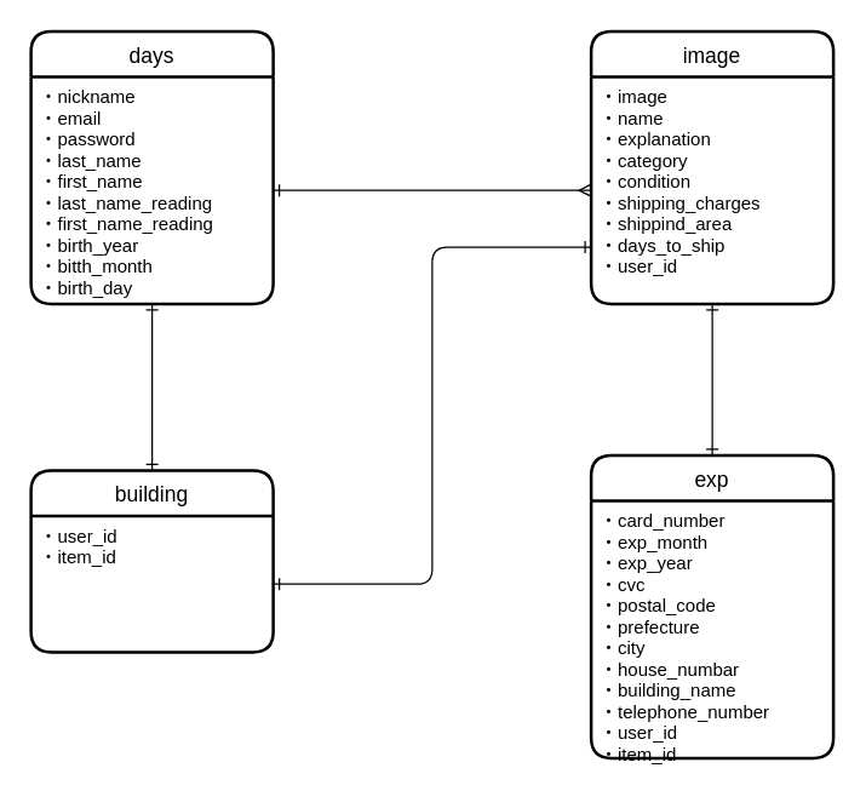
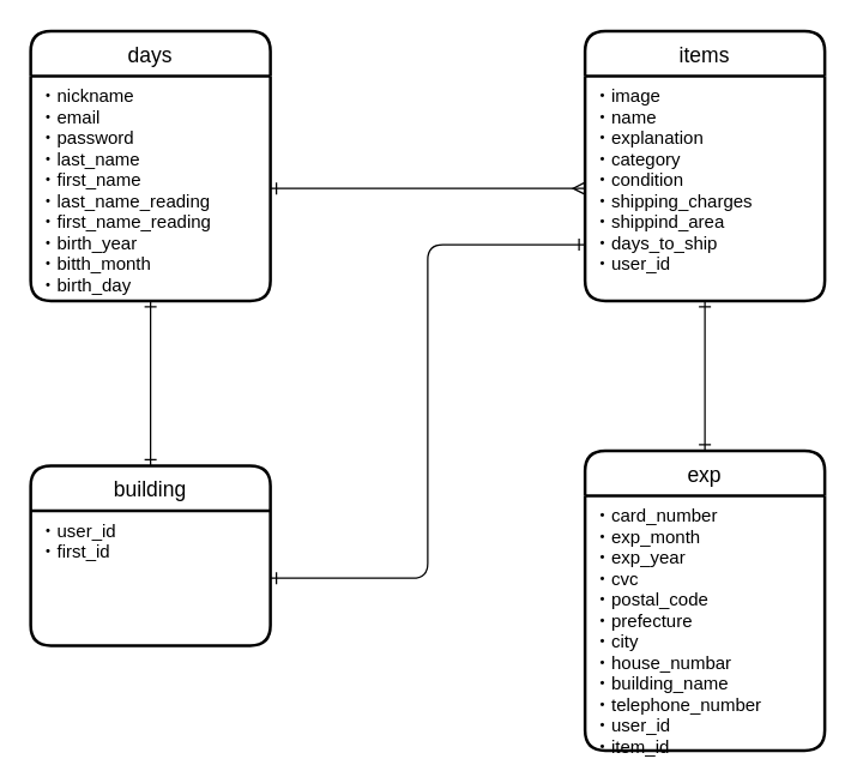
  <mxCell id="0" />
  <mxCell id="1" parent="0" />
  <mxCell id="2" value="days" style="swimlane;childLayout=stackLayout;horizontal=1;startSize=30;horizontalStack=0;rounded=1;fontSize=14;fontStyle=0;strokeWidth=2;resizeParent=0;resizeLast=1;shadow=0;dashed=0;align=center;" parent="1" vertex="1"><mxGeometry x="20" y="20" width="160" height="180" as="geometry" /></mxCell>
  <mxCell id="3" value="・nickname&#10;・email&#10;・password&#10;・last_name&#10;・first_name&#10;・last_name_reading&#10;・first_name_reading&#10;・birth_year&#10;・bitth_month&#10;・birth_day&#10;" style="align=left;strokeColor=none;fillColor=none;spacingLeft=4;fontSize=12;verticalAlign=top;resizable=0;rotatable=0;part=1;" parent="2" vertex="1"><mxGeometry y="30" width="160" height="150" as="geometry" /></mxCell>
- <mxCell id="4" value="image" style="swimlane;childLayout=stackLayout;horizontal=1;startSize=30;horizontalStack=0;rounded=1;fontSize=14;fontStyle=0;strokeWidth=2;resizeParent=0;resizeLast=1;shadow=0;dashed=0;align=center;" parent="1" vertex="1"><mxGeometry x="390" y="20" width="160" height="180" as="geometry" /></mxCell>
+ <mxCell id="4" value="items" style="swimlane;childLayout=stackLayout;horizontal=1;startSize=30;horizontalStack=0;rounded=1;fontSize=14;fontStyle=0;strokeWidth=2;resizeParent=0;resizeLast=1;shadow=0;dashed=0;align=center;" parent="1" vertex="1"><mxGeometry x="390" y="20" width="160" height="180" as="geometry" /></mxCell>
  <mxCell id="5" value="・image&#10;・name&#10;・explanation&#10;・category&#10;・condition&#10;・shipping_charges&#10;・shippind_area&#10;・days_to_ship&#10;・user_id&#10;&#10;" style="align=left;strokeColor=none;fillColor=none;spacingLeft=4;fontSize=12;verticalAlign=top;resizable=0;rotatable=0;part=1;" parent="4" vertex="1"><mxGeometry y="30" width="160" height="150" as="geometry" /></mxCell>
  <mxCell id="6" value="" style="edgeStyle=entityRelationEdgeStyle;fontSize=12;html=1;endArrow=ERmany;exitX=1;exitY=0.5;exitDx=0;exitDy=0;entryX=0;entryY=0.5;entryDx=0;entryDy=0;endFill=0;startArrow=ERone;startFill=0;" parent="1" source="3" target="5" edge="1"><mxGeometry width="100" height="100" relative="1" as="geometry"><mxPoint x="240" y="260" as="sourcePoint" /><mxPoint x="340" y="160" as="targetPoint" /></mxGeometry></mxCell>
  <mxCell id="7" value="" style="edgeStyle=orthogonalEdgeStyle;fontSize=12;html=1;endArrow=ERone;startArrow=ERone;entryX=0.5;entryY=1;entryDx=0;entryDy=0;endFill=0;startFill=0;exitX=0.5;exitY=0;exitDx=0;exitDy=0;" parent="1" source="10" target="5" edge="1"><mxGeometry width="100" height="100" relative="1" as="geometry"><mxPoint x="470" y="280" as="sourcePoint" /><mxPoint x="387" y="160" as="targetPoint" /><Array as="points" /></mxGeometry></mxCell>
  <mxCell id="8" value="building" style="swimlane;childLayout=stackLayout;horizontal=1;startSize=30;horizontalStack=0;rounded=1;fontSize=14;fontStyle=0;strokeWidth=2;resizeParent=0;resizeLast=1;shadow=0;dashed=0;align=center;" vertex="1" parent="1"><mxGeometry x="20" y="310" width="160" height="120" as="geometry" /></mxCell>
- <mxCell id="9" value="・user_id&#10;・item_id&#10;" style="align=left;strokeColor=none;fillColor=none;spacingLeft=4;fontSize=12;verticalAlign=top;resizable=0;rotatable=0;part=1;" vertex="1" parent="8"><mxGeometry y="30" width="160" height="90" as="geometry" /></mxCell>
+ <mxCell id="9" value="・user_id&#10;・first_id&#10;" style="align=left;strokeColor=none;fillColor=none;spacingLeft=4;fontSize=12;verticalAlign=top;resizable=0;rotatable=0;part=1;" vertex="1" parent="8"><mxGeometry y="30" width="160" height="90" as="geometry" /></mxCell>
  <mxCell id="10" value="exp" style="swimlane;childLayout=stackLayout;horizontal=1;startSize=30;horizontalStack=0;rounded=1;fontSize=14;fontStyle=0;strokeWidth=2;resizeParent=0;resizeLast=1;shadow=0;dashed=0;align=center;" parent="1" vertex="1"><mxGeometry x="390" y="300" width="160" height="200" as="geometry" /></mxCell>
  <mxCell id="11" value="・card_number&#10;・exp_month&#10;・exp_year&#10;・cvc&#10;・postal_code&#10;・prefecture&#10;・city&#10;・house_numbar&#10;・building_name&#10;・telephone_number&#10;・user_id&#10;・item_id" style="align=left;strokeColor=none;fillColor=none;spacingLeft=4;fontSize=12;verticalAlign=top;resizable=0;rotatable=0;part=1;" parent="10" vertex="1"><mxGeometry y="30" width="160" height="170" as="geometry" /></mxCell>
  <mxCell id="12" value="" style="edgeStyle=orthogonalEdgeStyle;fontSize=12;html=1;endArrow=ERone;entryX=0;entryY=0.75;entryDx=0;entryDy=0;exitX=1;exitY=0.5;exitDx=0;exitDy=0;startArrow=ERone;startFill=0;endFill=0;" edge="1" parent="1" source="9" target="5"><mxGeometry width="100" height="100" relative="1" as="geometry"><mxPoint x="240" y="260" as="sourcePoint" /><mxPoint x="340" y="160" as="targetPoint" /></mxGeometry></mxCell>
  <mxCell id="13" value="" style="edgeStyle=orthogonalEdgeStyle;fontSize=12;html=1;endArrow=ERone;startArrow=ERone;entryX=0.5;entryY=1;entryDx=0;entryDy=0;exitX=0.5;exitY=0;exitDx=0;exitDy=0;startFill=0;endFill=0;" edge="1" parent="1" source="8" target="3"><mxGeometry width="100" height="100" relative="1" as="geometry"><mxPoint x="90" y="300" as="sourcePoint" /><mxPoint x="340" y="160" as="targetPoint" /></mxGeometry></mxCell>
